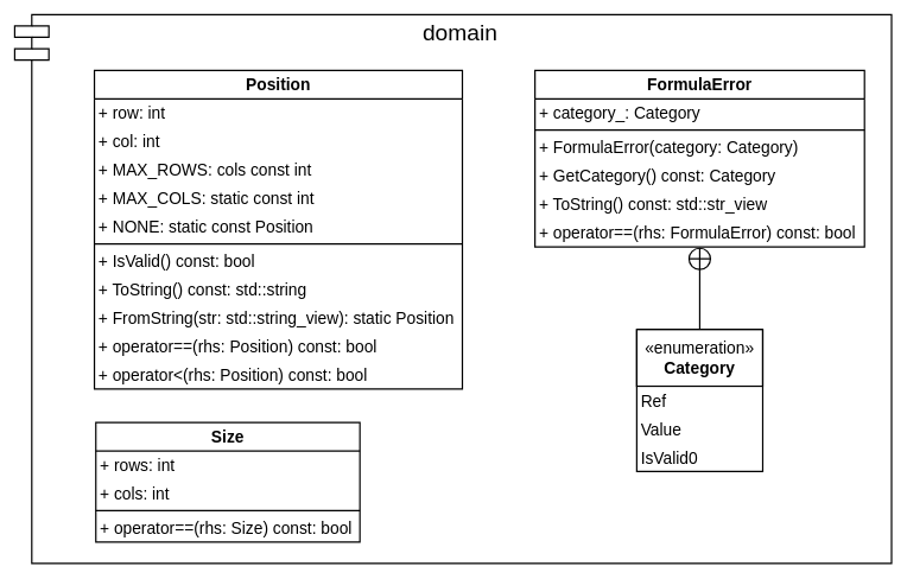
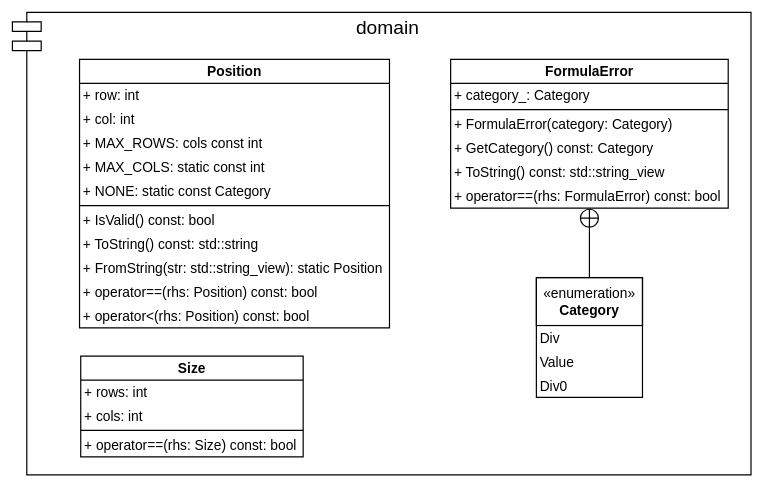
  <mxCell id="0" />
  <mxCell id="1" parent="0" />
  <mxCell id="2" value="&lt;font style=&quot;font-size: 32px;&quot;&gt;domain&lt;/font&gt;" style="shape=module;align=left;spacingLeft=20;align=center;verticalAlign=top;whiteSpace=wrap;html=1;strokeWidth=2;jettyWidth=48;jettyHeight=16;" vertex="1" parent="1"><mxGeometry x="20" y="20" width="1232" height="771.5" as="geometry" /></mxCell>
  <mxCell id="3" value="Position" style="swimlane;fontStyle=1;align=center;verticalAlign=top;childLayout=stackLayout;horizontal=1;startSize=40;horizontalStack=0;resizeParent=1;resizeParentMax=0;resizeLast=0;collapsible=1;marginBottom=0;whiteSpace=wrap;html=1;fontSize=23;strokeWidth=2;shadow=0;fillColor=none;strokeColor=#000000;fontColor=#000000;" parent="1" vertex="1"><mxGeometry x="132" y="98.5" width="517" height="448" as="geometry"><mxRectangle x="20" y="310" width="130" height="30" as="alternateBounds" /></mxGeometry></mxCell>
  <mxCell id="4" value="+ row: int" style="text;align=left;verticalAlign=top;spacingLeft=4;spacingRight=4;overflow=hidden;rotatable=0;points=[[0,0.5],[1,0.5]];portConstraint=eastwest;rounded=0;shadow=0;html=0;fontSize=23;strokeWidth=2;fontStyle=0;fillColor=none;strokeColor=none;fontColor=#000000;" parent="3" vertex="1"><mxGeometry y="40" width="517" height="40" as="geometry" /></mxCell>
  <mxCell id="5" value="+ col: int" style="text;align=left;verticalAlign=top;spacingLeft=4;spacingRight=4;overflow=hidden;rotatable=0;points=[[0,0.5],[1,0.5]];portConstraint=eastwest;rounded=0;shadow=0;html=0;fontSize=23;strokeWidth=2;fontStyle=0;fillColor=none;strokeColor=none;fontColor=#000000;" parent="3" vertex="1"><mxGeometry y="80" width="517" height="40" as="geometry" /></mxCell>
  <mxCell id="6" value="+ MAX_ROWS: cols const int" style="text;align=left;verticalAlign=top;spacingLeft=4;spacingRight=4;overflow=hidden;rotatable=0;points=[[0,0.5],[1,0.5]];portConstraint=eastwest;rounded=0;shadow=0;html=0;fontStyle=0;fontSize=23;strokeWidth=2;fillColor=none;strokeColor=none;fontColor=#000000;" parent="3" vertex="1"><mxGeometry y="120" width="517" height="40" as="geometry" /></mxCell>
  <mxCell id="7" value="+ MAX_COLS: static const int" style="text;align=left;verticalAlign=top;spacingLeft=4;spacingRight=4;overflow=hidden;rotatable=0;points=[[0,0.5],[1,0.5]];portConstraint=eastwest;rounded=0;shadow=0;html=0;fontStyle=0;fontSize=23;strokeWidth=2;fillColor=none;strokeColor=none;fontColor=#000000;" parent="3" vertex="1"><mxGeometry y="160" width="517" height="40" as="geometry" /></mxCell>
- <mxCell id="8" value="+ NONE: static const Position" style="text;align=left;verticalAlign=top;spacingLeft=4;spacingRight=4;overflow=hidden;rotatable=0;points=[[0,0.5],[1,0.5]];portConstraint=eastwest;rounded=0;shadow=0;html=0;fontStyle=0;fontSize=23;strokeWidth=2;fillColor=none;strokeColor=none;fontColor=#000000;" parent="3" vertex="1"><mxGeometry y="200" width="517" height="40" as="geometry" /></mxCell>
+ <mxCell id="8" value="+ NONE: static const Category" style="text;align=left;verticalAlign=top;spacingLeft=4;spacingRight=4;overflow=hidden;rotatable=0;points=[[0,0.5],[1,0.5]];portConstraint=eastwest;rounded=0;shadow=0;html=0;fontStyle=0;fontSize=23;strokeWidth=2;fillColor=none;strokeColor=none;fontColor=#000000;" parent="3" vertex="1"><mxGeometry y="200" width="517" height="40" as="geometry" /></mxCell>
  <mxCell id="9" value="" style="line;strokeWidth=2;fillColor=none;align=left;verticalAlign=middle;spacingTop=-1;spacingLeft=3;spacingRight=3;rotatable=0;labelPosition=right;points=[];portConstraint=eastwest;strokeColor=inherit;" parent="3" vertex="1"><mxGeometry y="240" width="517" height="8" as="geometry" /></mxCell>
  <mxCell id="10" value="+ IsValid() const: bool" style="text;align=left;verticalAlign=top;spacingLeft=4;spacingRight=4;overflow=hidden;rotatable=0;points=[[0,0.5],[1,0.5]];portConstraint=eastwest;rounded=0;shadow=0;html=0;fontStyle=0;fontSize=23;strokeWidth=2;fillColor=none;strokeColor=none;fontColor=#000000;" parent="3" vertex="1"><mxGeometry y="248" width="517" height="40" as="geometry" /></mxCell>
  <mxCell id="11" value="+ ToString() const: std::string" style="text;align=left;verticalAlign=top;spacingLeft=4;spacingRight=4;overflow=hidden;rotatable=0;points=[[0,0.5],[1,0.5]];portConstraint=eastwest;rounded=0;shadow=0;html=0;fontStyle=0;fontSize=23;strokeWidth=2;fillColor=none;strokeColor=none;fontColor=#000000;" parent="3" vertex="1"><mxGeometry y="288" width="517" height="40" as="geometry" /></mxCell>
  <mxCell id="12" value="+ FromString(str: std::string_view): static Position " style="text;align=left;verticalAlign=top;spacingLeft=4;spacingRight=4;overflow=hidden;rotatable=0;points=[[0,0.5],[1,0.5]];portConstraint=eastwest;rounded=0;shadow=0;html=0;fontStyle=0;fontSize=23;strokeWidth=2;fillColor=none;strokeColor=none;fontColor=#000000;" parent="3" vertex="1"><mxGeometry y="328" width="517" height="40" as="geometry" /></mxCell>
  <mxCell id="13" value="+ operator==(rhs: Position) const: bool " style="text;align=left;verticalAlign=top;spacingLeft=4;spacingRight=4;overflow=hidden;rotatable=0;points=[[0,0.5],[1,0.5]];portConstraint=eastwest;rounded=0;shadow=0;html=0;fontStyle=0;fontSize=23;strokeWidth=2;fillColor=none;strokeColor=none;fontColor=#000000;" parent="3" vertex="1"><mxGeometry y="368" width="517" height="40" as="geometry" /></mxCell>
  <mxCell id="14" value="+ operator&lt;(rhs: Position) const: bool " style="text;align=left;verticalAlign=top;spacingLeft=4;spacingRight=4;overflow=hidden;rotatable=0;points=[[0,0.5],[1,0.5]];portConstraint=eastwest;rounded=0;shadow=0;html=0;fontStyle=0;fontSize=23;strokeWidth=2;fillColor=none;strokeColor=none;fontColor=#000000;" parent="3" vertex="1"><mxGeometry y="408" width="517" height="40" as="geometry" /></mxCell>
  <mxCell id="15" value="Size" style="swimlane;fontStyle=1;align=center;verticalAlign=top;childLayout=stackLayout;horizontal=1;startSize=40;horizontalStack=0;resizeParent=1;resizeParentMax=0;resizeLast=0;collapsible=1;marginBottom=0;whiteSpace=wrap;html=1;fontSize=23;strokeWidth=2;shadow=0;fillColor=none;strokeColor=#000000;fontColor=#000000;" parent="1" vertex="1"><mxGeometry x="134" y="593.5" width="371" height="168" as="geometry"><mxRectangle x="20" y="310" width="130" height="30" as="alternateBounds" /></mxGeometry></mxCell>
  <mxCell id="16" value="+ rows: int" style="text;align=left;verticalAlign=top;spacingLeft=4;spacingRight=4;overflow=hidden;rotatable=0;points=[[0,0.5],[1,0.5]];portConstraint=eastwest;rounded=0;shadow=0;html=0;fontSize=23;strokeWidth=2;fontStyle=0;fillColor=none;strokeColor=none;fontColor=#000000;" parent="15" vertex="1"><mxGeometry y="40" width="371" height="40" as="geometry" /></mxCell>
  <mxCell id="17" value="+ cols: int" style="text;align=left;verticalAlign=top;spacingLeft=4;spacingRight=4;overflow=hidden;rotatable=0;points=[[0,0.5],[1,0.5]];portConstraint=eastwest;rounded=0;shadow=0;html=0;fontSize=23;strokeWidth=2;fontStyle=0;fillColor=none;strokeColor=none;fontColor=#000000;" parent="15" vertex="1"><mxGeometry y="80" width="371" height="40" as="geometry" /></mxCell>
  <mxCell id="18" value="" style="line;strokeWidth=2;fillColor=none;align=left;verticalAlign=middle;spacingTop=-1;spacingLeft=3;spacingRight=3;rotatable=0;labelPosition=right;points=[];portConstraint=eastwest;strokeColor=inherit;" parent="15" vertex="1"><mxGeometry y="120" width="371" height="8" as="geometry" /></mxCell>
  <mxCell id="19" value="+ operator==(rhs: Size) const: bool " style="text;align=left;verticalAlign=top;spacingLeft=4;spacingRight=4;overflow=hidden;rotatable=0;points=[[0,0.5],[1,0.5]];portConstraint=eastwest;rounded=0;shadow=0;html=0;fontStyle=0;fontSize=23;strokeWidth=2;fillColor=none;strokeColor=none;fontColor=#000000;" parent="15" vertex="1"><mxGeometry y="128" width="371" height="40" as="geometry" /></mxCell>
  <mxCell id="20" value="" style="swimlane;fontStyle=0;align=center;verticalAlign=top;childLayout=stackLayout;horizontal=1;startSize=0;horizontalStack=0;resizeParent=1;resizeLast=0;collapsible=1;marginBottom=0;rounded=0;shadow=0;strokeWidth=2;fontSize=23;fillColor=none;strokeColor=#000000;fontColor=#000000;" parent="1" vertex="1"><mxGeometry x="894" y="462.5" width="177" height="200" as="geometry"><mxRectangle x="400" y="20" width="160" height="26" as="alternateBounds" /></mxGeometry></mxCell>
  <mxCell id="21" value="&lt;font style=&quot;font-size: 23px;&quot;&gt;«enumeration»&lt;br&gt;&lt;span style=&quot;font-size: 23px;&quot;&gt;&lt;b&gt;Category&lt;/b&gt;&lt;/span&gt;&lt;br&gt;&lt;/font&gt;" style="html=1;whiteSpace=wrap;fillColor=none;strokeWidth=2;strokeColor=#000000;fontColor=#000000;" parent="20" vertex="1"><mxGeometry width="177" height="80" as="geometry" /></mxCell>
- <mxCell id="22" value="Ref" style="text;align=left;verticalAlign=top;spacingLeft=4;spacingRight=4;overflow=hidden;rotatable=0;points=[[0,0.5],[1,0.5]];portConstraint=eastwest;rounded=0;shadow=0;html=0;fontSize=23;strokeWidth=2;fontStyle=0;fillColor=none;strokeColor=none;fontColor=#000000;" parent="20" vertex="1"><mxGeometry y="80" width="177" height="40" as="geometry" /></mxCell>
+ <mxCell id="22" value="Div" style="text;align=left;verticalAlign=top;spacingLeft=4;spacingRight=4;overflow=hidden;rotatable=0;points=[[0,0.5],[1,0.5]];portConstraint=eastwest;rounded=0;shadow=0;html=0;fontSize=23;strokeWidth=2;fontStyle=0;fillColor=none;strokeColor=none;fontColor=#000000;" parent="20" vertex="1"><mxGeometry y="80" width="177" height="40" as="geometry" /></mxCell>
  <mxCell id="23" value="Value" style="text;align=left;verticalAlign=top;spacingLeft=4;spacingRight=4;overflow=hidden;rotatable=0;points=[[0,0.5],[1,0.5]];portConstraint=eastwest;rounded=0;shadow=0;html=0;fontSize=23;strokeWidth=2;fontStyle=0;fillColor=none;strokeColor=none;fontColor=#000000;" parent="20" vertex="1"><mxGeometry y="120" width="177" height="40" as="geometry" /></mxCell>
- <mxCell id="24" value="IsValid0" style="text;align=left;verticalAlign=top;spacingLeft=4;spacingRight=4;overflow=hidden;rotatable=0;points=[[0,0.5],[1,0.5]];portConstraint=eastwest;rounded=0;shadow=0;html=0;fontSize=23;strokeWidth=2;fontStyle=0;fillColor=none;strokeColor=none;fontColor=#000000;" parent="20" vertex="1"><mxGeometry y="160" width="177" height="40" as="geometry" /></mxCell>
+ <mxCell id="24" value="Div0" style="text;align=left;verticalAlign=top;spacingLeft=4;spacingRight=4;overflow=hidden;rotatable=0;points=[[0,0.5],[1,0.5]];portConstraint=eastwest;rounded=0;shadow=0;html=0;fontSize=23;strokeWidth=2;fontStyle=0;fillColor=none;strokeColor=none;fontColor=#000000;" parent="20" vertex="1"><mxGeometry y="160" width="177" height="40" as="geometry" /></mxCell>
  <mxCell id="25" value="FormulaError" style="swimlane;fontStyle=1;align=center;verticalAlign=top;childLayout=stackLayout;horizontal=1;startSize=40;horizontalStack=0;resizeParent=1;resizeParentMax=0;resizeLast=0;collapsible=1;marginBottom=0;whiteSpace=wrap;html=1;fontSize=23;strokeWidth=2;shadow=0;fillColor=none;strokeColor=#000000;fontColor=#000000;" vertex="1" parent="1"><mxGeometry x="751" y="98.5" width="463" height="248" as="geometry"><mxRectangle x="-1315" y="-1542" width="130" height="30" as="alternateBounds" /></mxGeometry></mxCell>
  <mxCell id="26" value="+ category_: Category" style="text;align=left;verticalAlign=top;spacingLeft=4;spacingRight=4;overflow=hidden;rotatable=0;points=[[0,0.5],[1,0.5]];portConstraint=eastwest;rounded=0;shadow=0;html=0;fontSize=23;strokeWidth=2;fontStyle=0;fillColor=none;strokeColor=none;fontColor=#000000;" vertex="1" parent="25"><mxGeometry y="40" width="463" height="40" as="geometry" /></mxCell>
  <mxCell id="27" value="" style="line;strokeWidth=2;fillColor=none;align=left;verticalAlign=middle;spacingTop=-1;spacingLeft=3;spacingRight=3;rotatable=0;labelPosition=right;points=[];portConstraint=eastwest;strokeColor=inherit;" vertex="1" parent="25"><mxGeometry y="80" width="463" height="8" as="geometry" /></mxCell>
  <mxCell id="28" value="+ FormulaError(category: Category)" style="text;align=left;verticalAlign=top;spacingLeft=4;spacingRight=4;overflow=hidden;rotatable=0;points=[[0,0.5],[1,0.5]];portConstraint=eastwest;rounded=0;shadow=0;html=0;fontStyle=0;fontSize=23;strokeWidth=2;fillColor=none;strokeColor=none;fontColor=#000000;" vertex="1" parent="25"><mxGeometry y="88" width="463" height="40" as="geometry" /></mxCell>
  <mxCell id="29" value="+ GetCategory() const: Category" style="text;align=left;verticalAlign=top;spacingLeft=4;spacingRight=4;overflow=hidden;rotatable=0;points=[[0,0.5],[1,0.5]];portConstraint=eastwest;rounded=0;shadow=0;html=0;fontStyle=0;fontSize=23;strokeWidth=2;fillColor=none;strokeColor=none;fontColor=#000000;" vertex="1" parent="25"><mxGeometry y="128" width="463" height="40" as="geometry" /></mxCell>
- <mxCell id="30" value="+ ToString() const: std::str_view " style="text;align=left;verticalAlign=top;spacingLeft=4;spacingRight=4;overflow=hidden;rotatable=0;points=[[0,0.5],[1,0.5]];portConstraint=eastwest;rounded=0;shadow=0;html=0;fontStyle=0;fontSize=23;strokeWidth=2;fillColor=none;strokeColor=none;fontColor=#000000;" vertex="1" parent="25"><mxGeometry y="168" width="463" height="40" as="geometry" /></mxCell>
+ <mxCell id="30" value="+ ToString() const: std::string_view " style="text;align=left;verticalAlign=top;spacingLeft=4;spacingRight=4;overflow=hidden;rotatable=0;points=[[0,0.5],[1,0.5]];portConstraint=eastwest;rounded=0;shadow=0;html=0;fontStyle=0;fontSize=23;strokeWidth=2;fillColor=none;strokeColor=none;fontColor=#000000;" vertex="1" parent="25"><mxGeometry y="168" width="463" height="40" as="geometry" /></mxCell>
  <mxCell id="31" value="+ operator==(rhs: FormulaError) const: bool " style="text;align=left;verticalAlign=top;spacingLeft=4;spacingRight=4;overflow=hidden;rotatable=0;points=[[0,0.5],[1,0.5]];portConstraint=eastwest;rounded=0;shadow=0;html=0;fontStyle=0;fontSize=23;strokeWidth=2;fillColor=none;strokeColor=none;fontColor=#000000;" vertex="1" parent="25"><mxGeometry y="208" width="463" height="40" as="geometry" /></mxCell>
  <mxCell id="32" value="" style="endArrow=none;startArrow=circlePlus;endFill=0;startFill=0;endSize=20;html=1;rounded=0;entryX=0.5;entryY=0;entryDx=0;entryDy=0;exitX=0.5;exitY=1;exitDx=0;exitDy=0;strokeWidth=2;startSize=13;" edge="1" parent="1" source="25" target="21"><mxGeometry width="160" relative="1" as="geometry"><mxPoint x="832" y="475.5" as="sourcePoint" /><mxPoint x="992" y="475.5" as="targetPoint" /></mxGeometry></mxCell>
